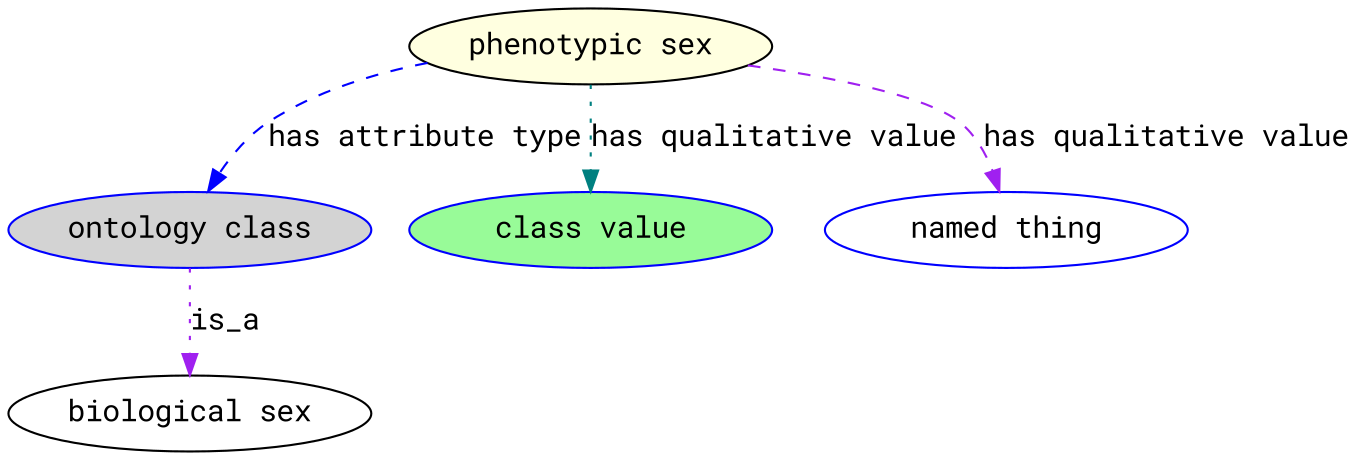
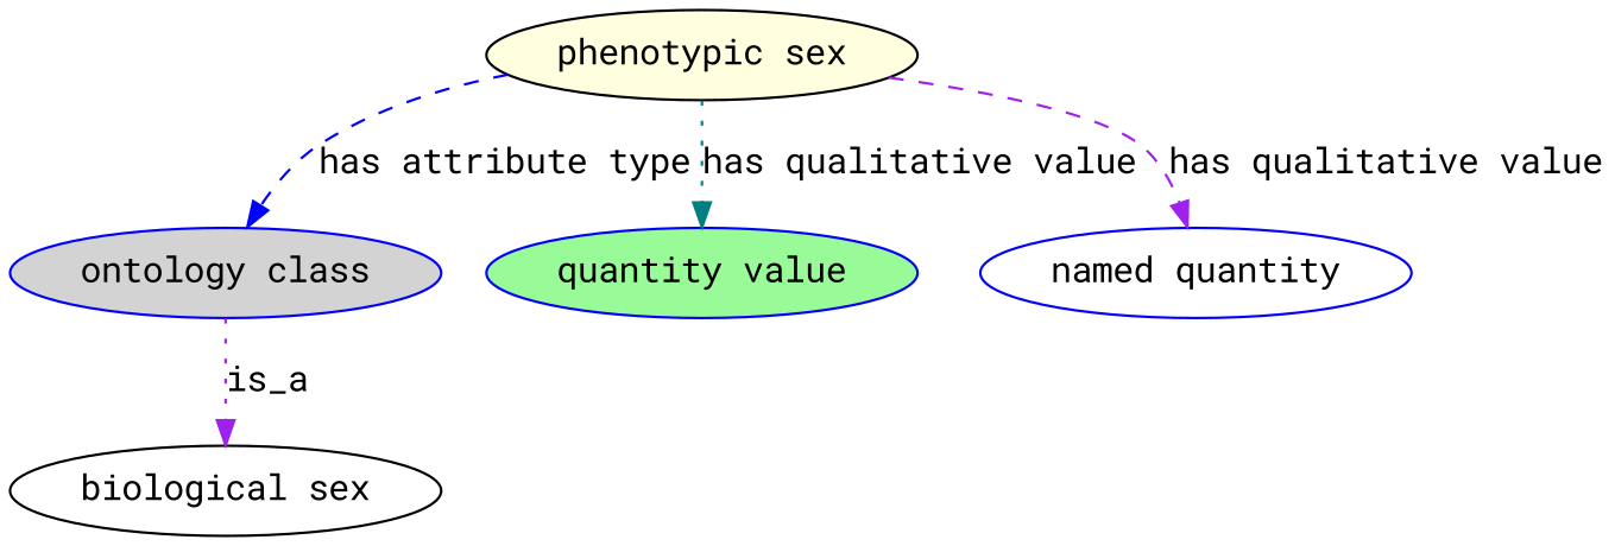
  digraph {
    fontname="Roboto Mono"
    node [fillcolor=white fontname="Roboto Mono" style=filled color=blue]
    edge [color=purple fontname="Roboto Mono" style=dashed]
    n1 [fillcolor=lightyellow height=0.5 label="phenotypic sex" width=1.7693 color=""]
    n2 [fillcolor=lightgrey height=0.5 label="ontology class" width=1.7151]
-   n3 [fillcolor=palegreen height=0.5 label="class value" width=1.6971]
-   n4 [height=0.5 label="named thing" width=1.5346]
+   n3 [fillcolor=palegreen height=0.5 label="quantity value" width=1.6971]
+   n4 [height=0.5 label="named quantity" width=1.5346]
    "biological sex" [height=0.5 width=1.661 color=""]
    n1 -> n2 [color=blue label="has attribute type"]
    n1 -> n3 [color=teal label="has qualitative value" style=dotted]
    n1 -> n4 [label="has qualitative value"]
    n2 -> "biological sex" [label=is_a style=dotted]
  }
